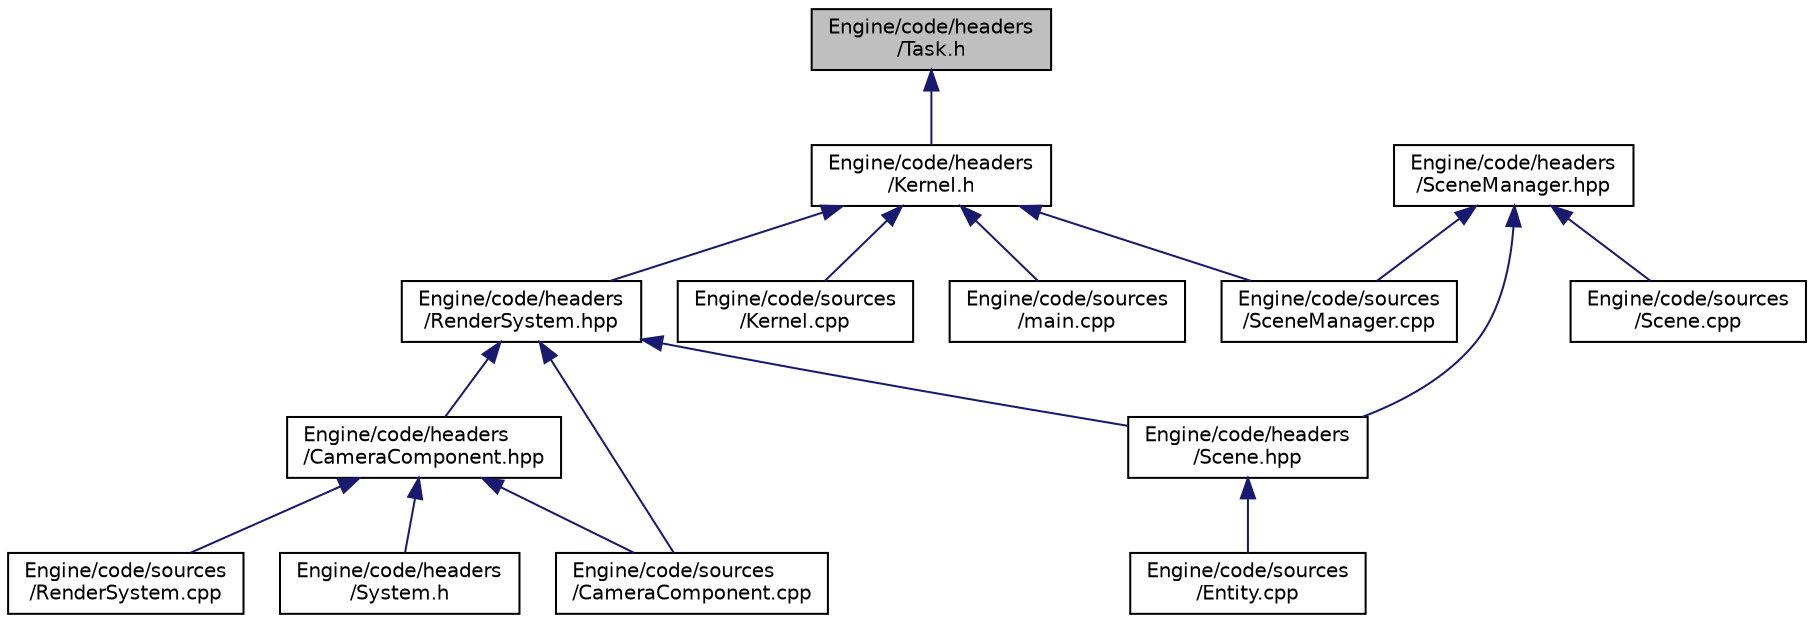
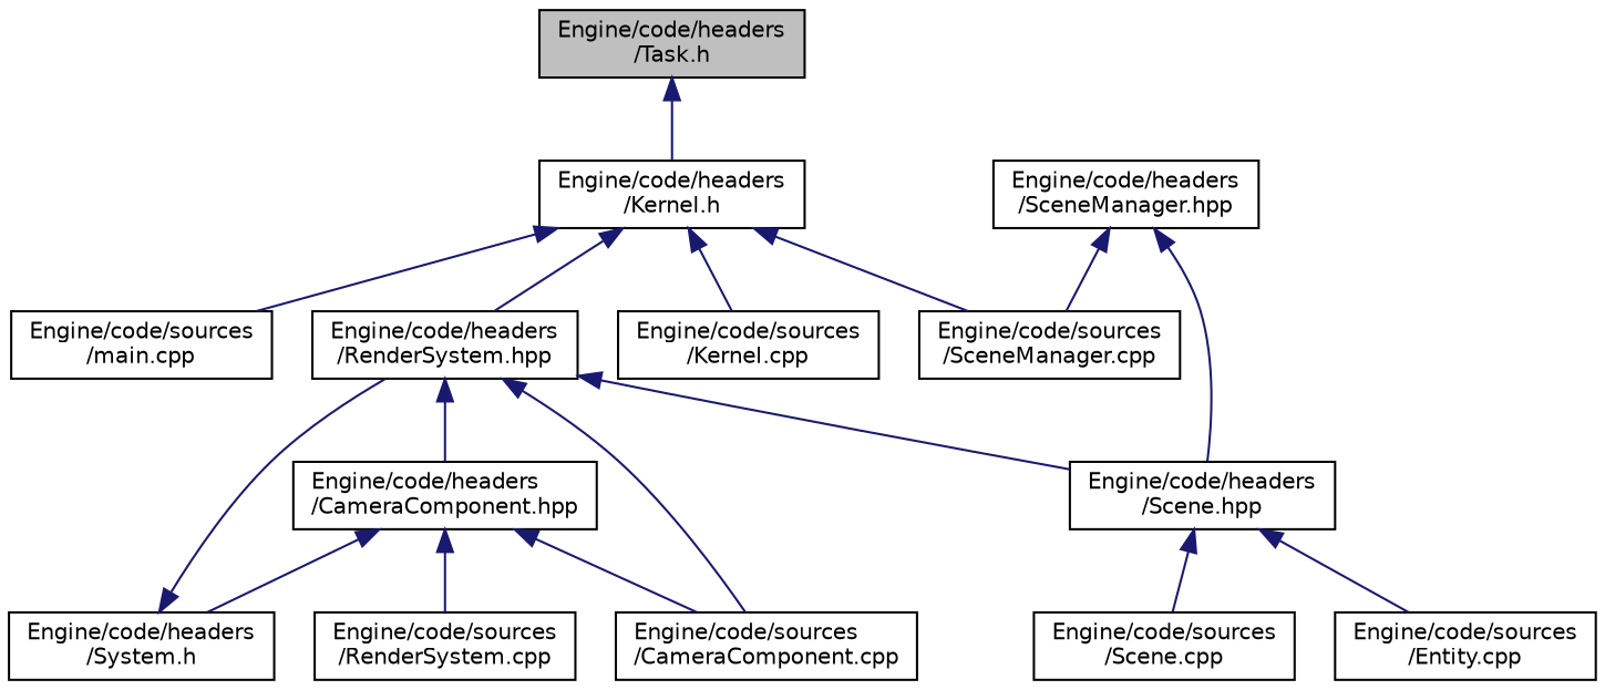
  digraph {
    node [color=black fillcolor=white fontname=Helvetica fontsize=10 shape=record style=filled]
    edge [color=midnightblue dir=back fontname=Helvetica fontsize=10 labelfontname=Helvetica labelfontsize=10 style=solid]
    n1 [fillcolor=grey75 fontcolor=black height=0.2 label="Engine/code/headers\l/Task.h" width=0.4]
    n2 [height=0.2 label="Engine/code/headers\l/Kernel.h" width=0.4]
    n3 [height=0.2 label="Engine/code/headers\l/RenderSystem.hpp" width=0.4]
    n4 [height=0.2 label="Engine/code/sources\l/Kernel.cpp" width=0.4]
    n5 [height=0.2 label="Engine/code/sources\l/main.cpp" width=0.4]
    n6 [height=0.2 label="Engine/code/sources\l/SceneManager.cpp" width=0.4]
    n7 [height=0.2 label="Engine/code/headers\l/System.h" width=0.4]
    n8 [height=0.2 label="Engine/code/headers\l/Scene.hpp" width=0.4]
    n9 [height=0.2 label="Engine/code/headers\l/CameraComponent.hpp" width=0.4]
    n10 [height=0.2 label="Engine/code/sources\l/CameraComponent.cpp" width=0.4]
    n11 [height=0.2 label="Engine/code/sources\l/Entity.cpp" width=0.4]
    n12 [height=0.2 label="Engine/code/sources\l/Scene.cpp" width=0.4]
    n13 [height=0.2 label="Engine/code/sources\l/RenderSystem.cpp" width=0.4]
    n14 [height=0.2 label="Engine/code/headers\l/SceneManager.hpp" width=0.4]
    n1 -> n2
    n2 -> n3
    n2 -> n4
    n2 -> n5
    n2 -> n6
    n3 -> n8
    n3 -> n9
    n3 -> n10
+   n7 -> n3
    n8 -> n11
-   n14 -> n12
+   n8 -> n12
    n9 -> n7
    n9 -> n10
    n9 -> n13
    n14 -> n6
    n14 -> n8
  }
